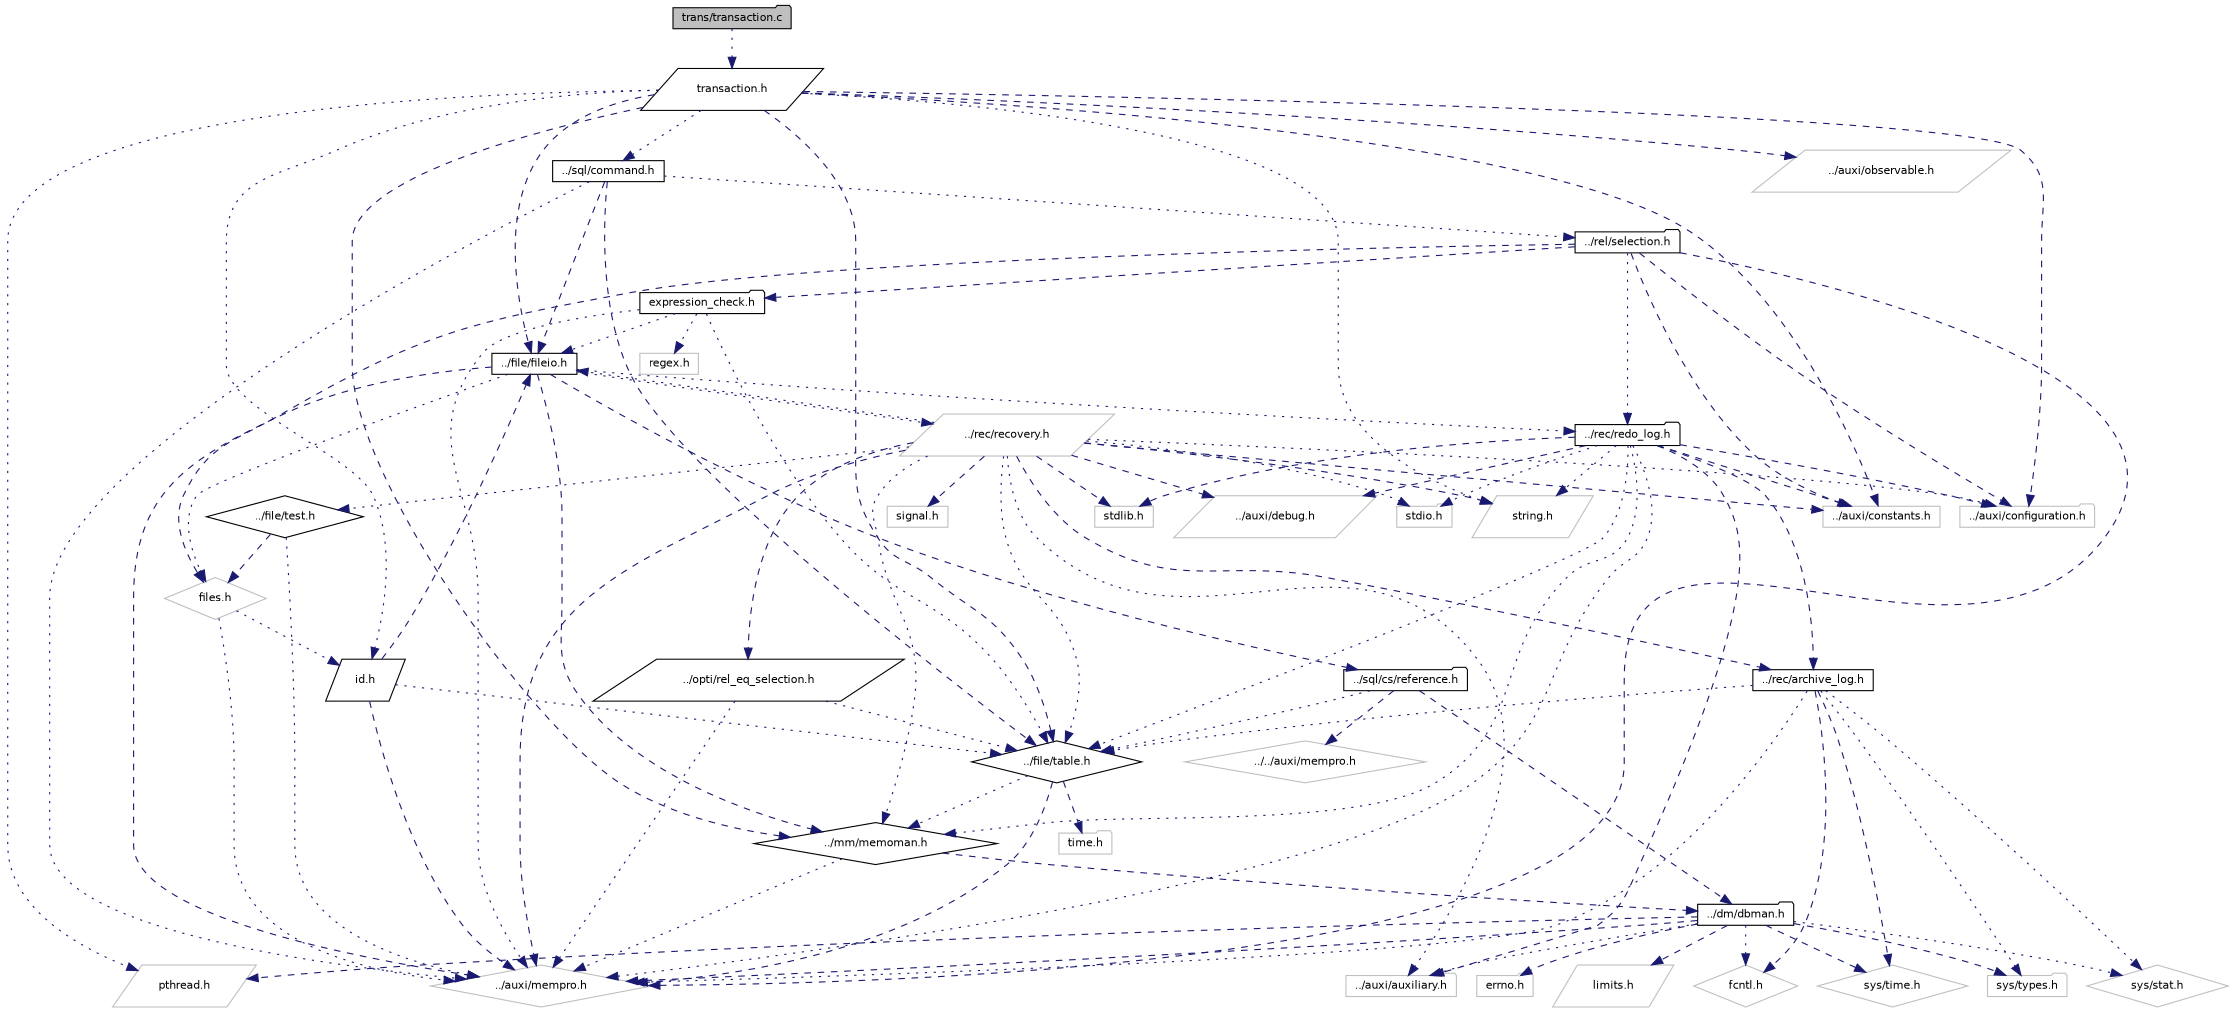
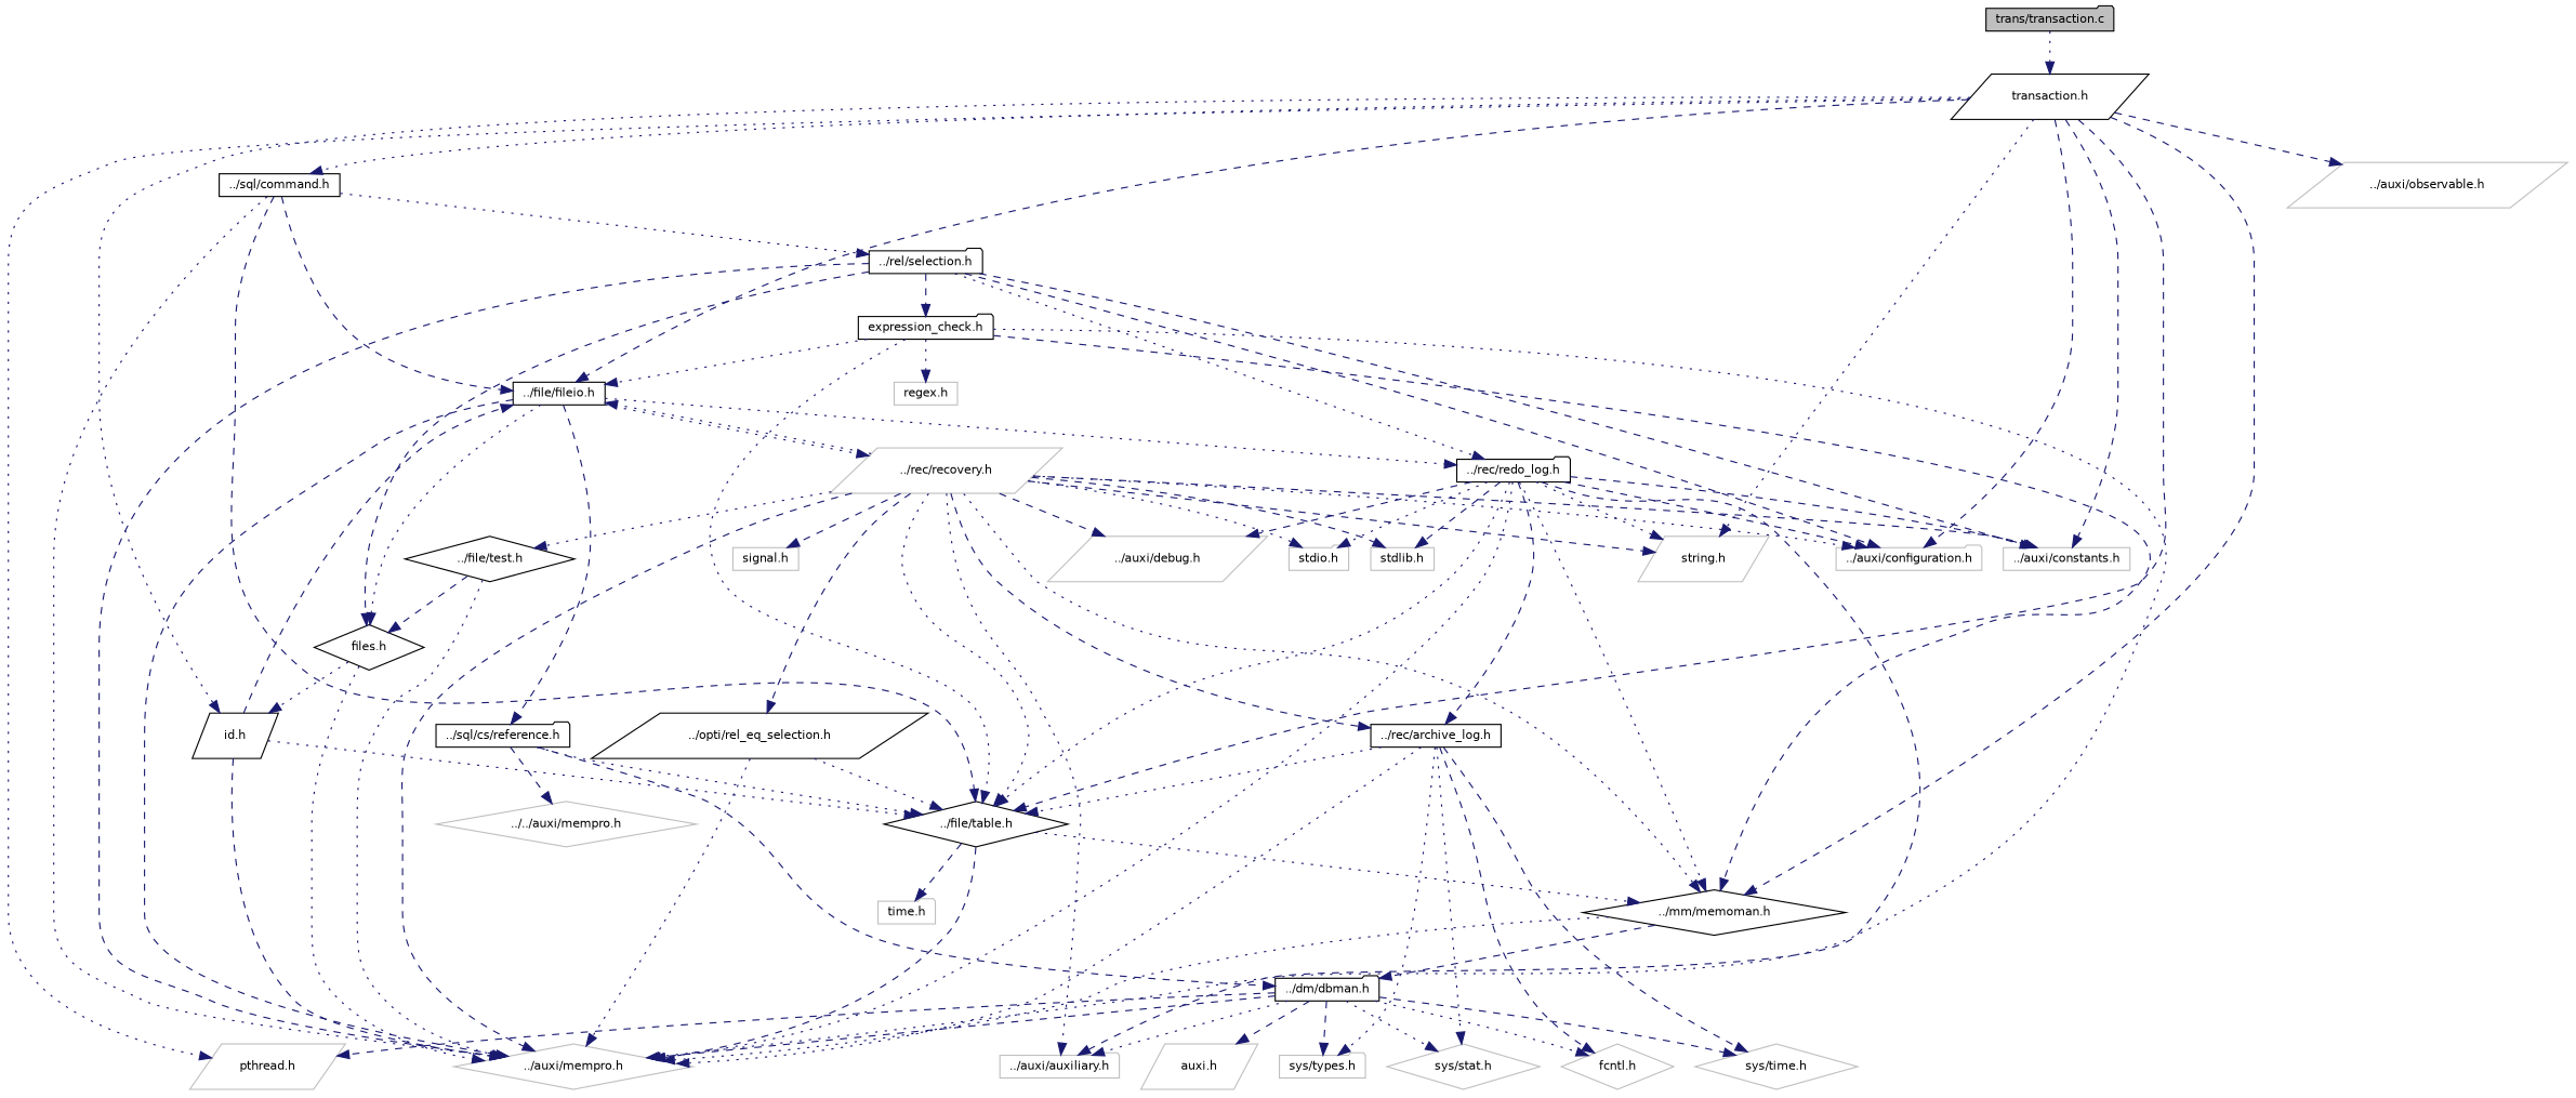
  digraph {
    node [color=grey75 fontname=Helvetica fontsize=10 shape=folder]
    edge [color=midnightblue fontname=Helvetica fontsize=10 labelfontname=Helvetica labelfontsize=10 style=dashed]
    n1 [color=black fillcolor=grey75 fontcolor=black height=0.2 label="trans/transaction.c" style=filled width=0.4]
    n2 [color=black height=0.2 label="transaction.h" shape=parallelogram width=0.4]
    n3 [height=0.2 label="pthread.h" shape=parallelogram width=0.4]
    n4 [height=0.2 label="../auxi/constants.h" shape=box width=0.4]
    n5 [height=0.2 label="../auxi/configuration.h" width=0.4]
    n6 [color=black height=0.2 label="../mm/memoman.h" shape=diamond width=0.4]
    n7 [color=black height=0.2 label="../sql/command.h" shape=box width=0.4]
    n8 [color=black height=0.2 label="../file/table.h" shape=diamond width=0.4]
    n9 [color=black height=0.2 label="../file/fileio.h" shape=box width=0.4]
    n10 [height=0.2 label="string.h" shape=parallelogram width=0.4]
    n11 [height=0.2 label="../auxi/observable.h" shape=parallelogram width=0.4]
    n12 [color=black height=0.2 label="id.h" shape=parallelogram width=0.4]
    n13 [height=0.2 label="../auxi/mempro.h" shape=diamond width=0.4]
    n14 [color=black height=0.2 label="../dm/dbman.h" width=0.4]
    n15 [color=black height=0.2 label="../rel/selection.h" width=0.4]
    n16 [height=0.2 label="time.h" width=0.4]
    n17 [color=black height=0.2 label="../sql/cs/reference.h" width=0.4]
    n18 [height=0.2 label="../rec/recovery.h" shape=parallelogram width=0.4]
-   n19 [height=0.2 label="files.h" shape=diamond width=0.4]
+   n19 [color=black height=0.2 label="files.h" shape=diamond width=0.4]
    n20 [color=black height=0.2 label="../rec/redo_log.h" width=0.4]
    n21 [height=0.2 label="../auxi/auxiliary.h" width=0.4]
-   n22 [height=0.2 label="errno.h" width=0.4]
    n23 [height=0.2 label="sys/time.h" shape=diamond width=0.4]
    n24 [height=0.2 label="sys/types.h" width=0.4]
    n25 [height=0.2 label="sys/stat.h" shape=diamond width=0.4]
    n26 [height=0.2 label="fcntl.h" shape=diamond width=0.4]
-   n27 [height=0.2 label="limits.h" shape=parallelogram width=0.4]
+   n27 [height=0.2 label="auxi.h" shape=parallelogram width=0.4]
    n28 [color=black height=0.2 label="expression_check.h" width=0.4]
    n29 [height=0.2 label="../../auxi/mempro.h" shape=diamond width=0.4]
    n30 [height=0.2 label="../auxi/debug.h" shape=parallelogram width=0.4]
    n31 [color=black height=0.2 label="../rec/archive_log.h" shape=box width=0.4]
    n32 [color=black height=0.2 label="../file/test.h" shape=diamond width=0.4]
    n33 [color=black height=0.2 label="../opti/rel_eq_selection.h" shape=parallelogram width=0.4]
    n34 [height=0.2 label="stdio.h" width=0.4]
    n35 [height=0.2 label="stdlib.h" shape=box width=0.4]
    n36 [height=0.2 label="signal.h" shape=box width=0.4]
    n37 [height=0.2 label="regex.h" shape=box width=0.4]
    n1 -> n2 [style=dotted]
    n2 -> n3 [style=dotted]
    n2 -> n4
    n2 -> n5
    n2 -> n6
    n2 -> n7 [style=dotted]
    n2 -> n8
    n2 -> n9
    n2 -> n10 [style=dotted]
    n2 -> n11
    n2 -> n12 [style=dotted]
    n6 -> n13 [style=dotted]
    n6 -> n14
    n7 -> n8
    n7 -> n9
    n7 -> n13 [style=dotted]
    n7 -> n15 [style=dotted]
    n8 -> n6 [style=dotted]
    n8 -> n13
    n8 -> n16
-   n9 -> n6
+   n28 -> n6
    n9 -> n13
    n9 -> n17
    n9 -> n18 [style=dotted]
    n9 -> n19 [style=dotted]
    n9 -> n20 [style=dotted]
    n12 -> n8 [style=dotted]
    n12 -> n9
    n12 -> n13
    n14 -> n3
    n14 -> n13
    n14 -> n21 [style=dotted]
-   n14 -> n22
    n14 -> n23
    n14 -> n24
    n14 -> n25 [style=dotted]
    n14 -> n26 [style=dotted]
    n14 -> n27
    n15 -> n4
    n15 -> n5
    n15 -> n13
    n15 -> n19
    n15 -> n20 [style=dotted]
    n15 -> n28
    n17 -> n8 [style=dotted]
    n17 -> n14
    n17 -> n29
    n18 -> n4
    n18 -> n5 [style=dotted]
    n18 -> n6 [style=dotted]
    n18 -> n8 [style=dotted]
    n18 -> n9 [style=dotted]
    n18 -> n10
    n18 -> n13
    n18 -> n21 [style=dotted]
    n18 -> n30
    n18 -> n31
    n18 -> n32 [style=dotted]
    n18 -> n33
    n18 -> n34 [style=dotted]
    n18 -> n35
    n18 -> n36
    n19 -> n12 [style=dotted]
    n19 -> n13 [style=dotted]
    n20 -> n4
    n20 -> n5
    n20 -> n6 [style=dotted]
    n20 -> n8 [style=dotted]
    n20 -> n10 [style=dotted]
    n20 -> n13 [style=dotted]
    n20 -> n21
    n20 -> n30
    n20 -> n31
    n20 -> n34 [style=dotted]
    n20 -> n35
    n28 -> n8 [style=dotted]
    n28 -> n9 [style=dotted]
    n28 -> n13 [style=dotted]
    n28 -> n37 [style=dotted]
    n31 -> n8 [style=dotted]
    n31 -> n13 [style=dotted]
    n31 -> n23
    n31 -> n24 [style=dotted]
    n31 -> n25 [style=dotted]
    n31 -> n26
    n32 -> n13 [style=dotted]
    n32 -> n19
    n33 -> n8 [style=dotted]
    n33 -> n13 [style=dotted]
  }
